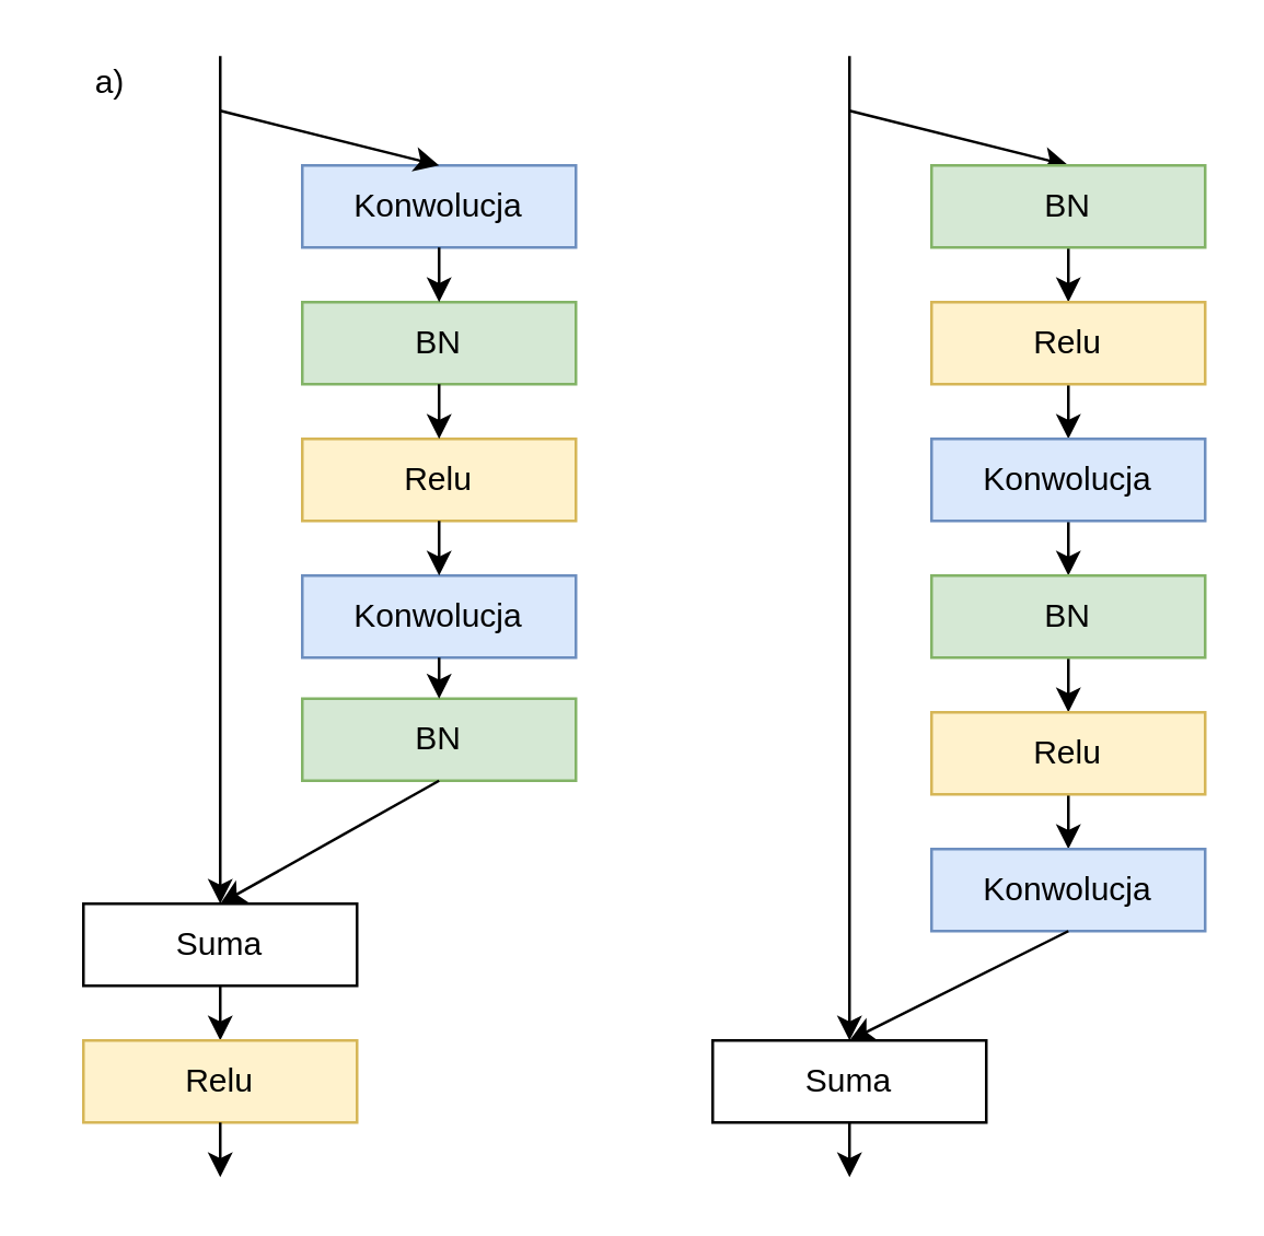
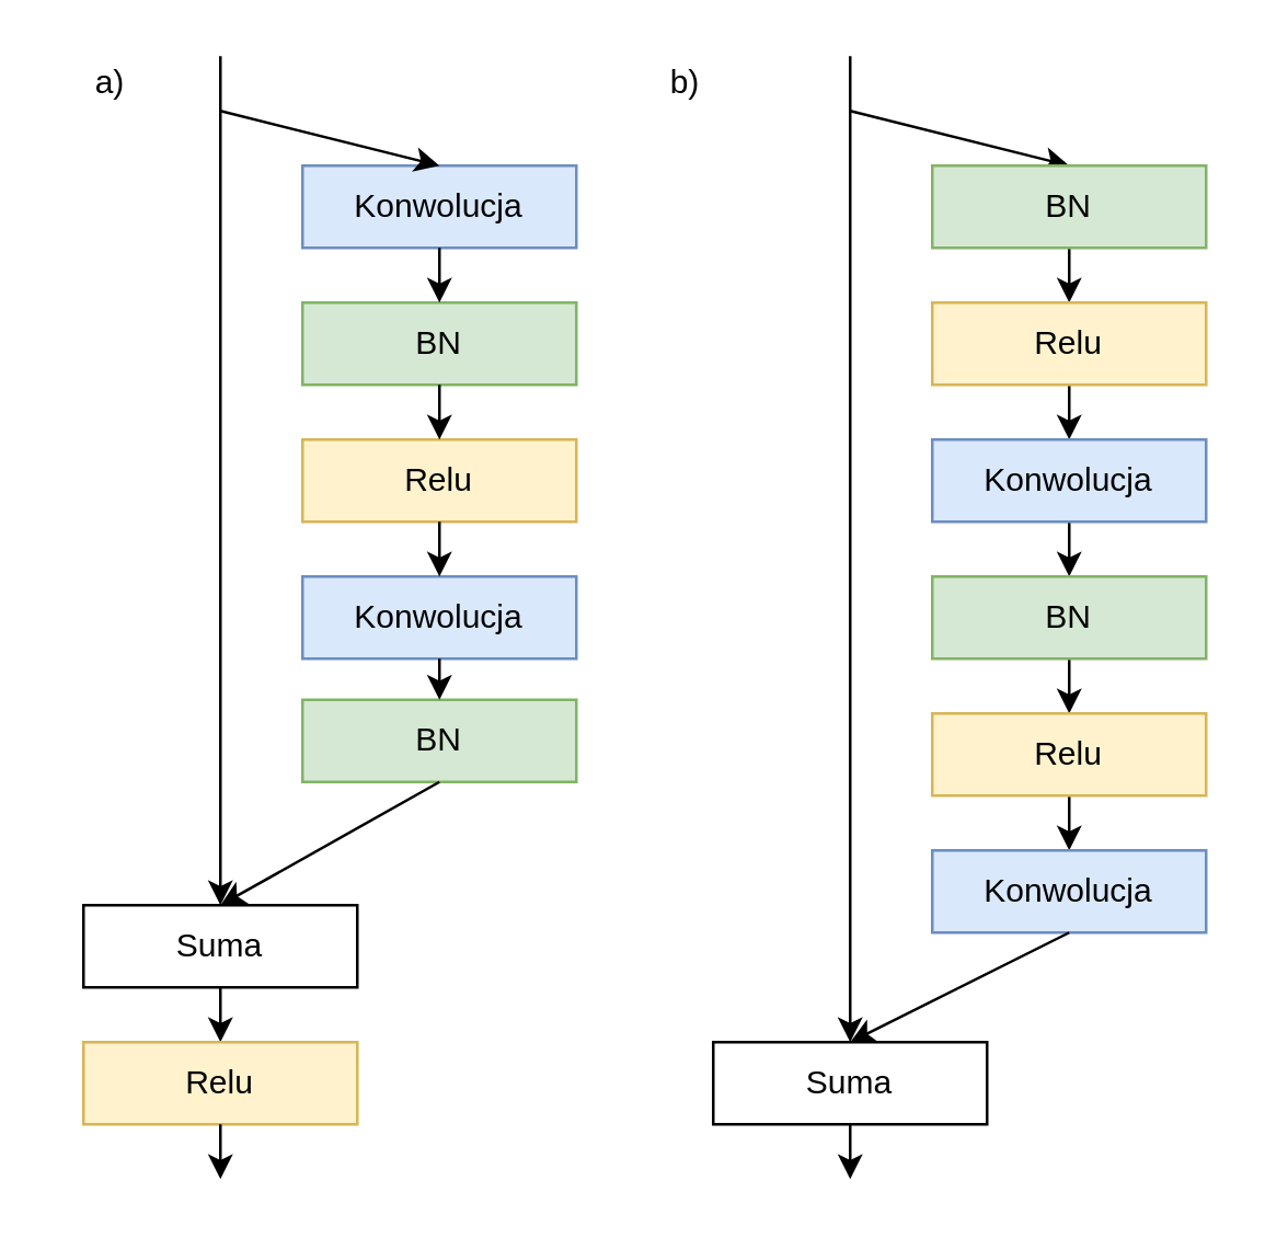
  <mxCell id="0" />
  <mxCell id="1" parent="0" />
  <mxCell id="2" value="" style="endArrow=classic;html=1;entryX=0.5;entryY=0;entryDx=0;entryDy=0;" edge="1" parent="1" target="3"><mxGeometry width="50" height="50" relative="1" as="geometry"><mxPoint x="80" as="sourcePoint" y="20" /><mxPoint x="80" y="335" as="targetPoint" /></mxGeometry></mxCell>
  <mxCell id="3" value="Suma" style="rounded=0;whiteSpace=wrap;html=1;" vertex="1" parent="1"><mxGeometry x="30" y="330" width="100" height="30" as="geometry" /></mxCell>
  <mxCell id="4" value="" style="endArrow=classic;html=1;exitX=0.5;exitY=1;exitDx=0;exitDy=0;" edge="1" parent="1" source="3"><mxGeometry width="50" height="50" relative="1" as="geometry"><mxPoint x="30" y="430" as="sourcePoint" /><mxPoint x="80" y="380" as="targetPoint" /></mxGeometry></mxCell>
  <mxCell id="5" value="Relu" style="rounded=0;whiteSpace=wrap;html=1;fillColor=#fff2cc;strokeColor=#d6b656;" vertex="1" parent="1"><mxGeometry x="30" y="380" width="100" height="30" as="geometry" /></mxCell>
  <mxCell id="6" value="" style="endArrow=classic;html=1;exitX=0.5;exitY=1;exitDx=0;exitDy=0;" edge="1" parent="1" source="5"><mxGeometry width="50" height="50" relative="1" as="geometry"><mxPoint x="30" y="480" as="sourcePoint" /><mxPoint x="80" y="430" as="targetPoint" /></mxGeometry></mxCell>
  <mxCell id="7" value="Konwolucja" style="rounded=0;whiteSpace=wrap;html=1;fillColor=#dae8fc;strokeColor=#6c8ebf;" vertex="1" parent="1"><mxGeometry x="110" y="60" width="100" height="30" as="geometry" /></mxCell>
  <mxCell id="8" value="BN" style="rounded=0;whiteSpace=wrap;html=1;fillColor=#d5e8d4;strokeColor=#82b366;" vertex="1" parent="1"><mxGeometry x="110" y="110" width="100" height="30" as="geometry" /></mxCell>
  <mxCell id="9" value="Relu" style="rounded=0;whiteSpace=wrap;html=1;fillColor=#fff2cc;strokeColor=#d6b656;" vertex="1" parent="1"><mxGeometry x="110" y="160" width="100" height="30" as="geometry" /></mxCell>
  <mxCell id="10" value="Konwolucja" style="rounded=0;whiteSpace=wrap;html=1;fillColor=#dae8fc;strokeColor=#6c8ebf;" vertex="1" parent="1"><mxGeometry x="110" y="210" width="100" height="30" as="geometry" /></mxCell>
  <mxCell id="11" value="BN" style="rounded=0;whiteSpace=wrap;html=1;fillColor=#d5e8d4;strokeColor=#82b366;" vertex="1" parent="1"><mxGeometry x="110" y="255" width="100" height="30" as="geometry" /></mxCell>
  <mxCell id="12" value="" style="endArrow=classic;html=1;exitX=0.5;exitY=1;exitDx=0;exitDy=0;entryX=0.5;entryY=0;entryDx=0;entryDy=0;" edge="1" parent="1" source="11" target="3"><mxGeometry width="50" height="50" relative="1" as="geometry"><mxPoint x="30" y="510" as="sourcePoint" /><mxPoint x="80" y="460" as="targetPoint" /></mxGeometry></mxCell>
  <mxCell id="13" value="" style="endArrow=classic;html=1;entryX=0.5;entryY=0;entryDx=0;entryDy=0;" edge="1" parent="1" target="7"><mxGeometry width="50" height="50" relative="1" as="geometry"><mxPoint x="80" y="40" as="sourcePoint" /><mxPoint x="80" y="460" as="targetPoint" /></mxGeometry></mxCell>
  <mxCell id="14" value="" style="endArrow=classic;html=1;exitX=0.5;exitY=1;exitDx=0;exitDy=0;entryX=0.5;entryY=0;entryDx=0;entryDy=0;" edge="1" parent="1" source="7" target="8"><mxGeometry width="50" height="50" relative="1" as="geometry"><mxPoint x="30" y="510" as="sourcePoint" /><mxPoint x="80" y="460" as="targetPoint" /></mxGeometry></mxCell>
  <mxCell id="15" value="" style="endArrow=classic;html=1;entryX=0.5;entryY=0;entryDx=0;entryDy=0;" edge="1" parent="1" target="9"><mxGeometry width="50" height="50" relative="1" as="geometry"><mxPoint x="160" y="140" as="sourcePoint" /><mxPoint x="160" y="150" as="targetPoint" /></mxGeometry></mxCell>
  <mxCell id="16" value="" style="endArrow=classic;html=1;exitX=0.5;exitY=1;exitDx=0;exitDy=0;" edge="1" parent="1" source="9" target="10"><mxGeometry width="50" height="50" relative="1" as="geometry"><mxPoint x="390" y="220" as="sourcePoint" /><mxPoint x="390" y="240" as="targetPoint" /></mxGeometry></mxCell>
  <mxCell id="17" value="" style="endArrow=classic;html=1;entryX=0.5;entryY=0;entryDx=0;entryDy=0;exitX=0.5;exitY=1;exitDx=0;exitDy=0;" edge="1" parent="1" source="10" target="11"><mxGeometry width="50" height="50" relative="1" as="geometry"><mxPoint x="270" y="260" as="sourcePoint" /><mxPoint x="270" y="280" as="targetPoint" /></mxGeometry></mxCell>
  <mxCell id="18" value="" style="endArrow=classic;html=1;entryX=0.5;entryY=0;entryDx=0;entryDy=0;" edge="1" target="31" parent="1"><mxGeometry width="50" height="50" relative="1" as="geometry"><mxPoint x="310" as="sourcePoint" y="20" /><mxPoint x="310" y="370" as="targetPoint" /><Array as="points"><mxPoint x="310" y="240" /></Array></mxGeometry></mxCell>
  <mxCell id="19" value="" style="endArrow=classic;html=1;entryX=0.5;entryY=0;entryDx=0;entryDy=0;" edge="1" parent="1"><mxGeometry width="50" height="50" relative="1" as="geometry"><mxPoint x="310" y="40" as="sourcePoint" /><mxPoint x="390" y="60" as="targetPoint" /></mxGeometry></mxCell>
  <mxCell id="20" value="" style="endArrow=classic;html=1;exitX=0.5;exitY=1;exitDx=0;exitDy=0;entryX=0.5;entryY=0;entryDx=0;entryDy=0;" edge="1" parent="1"><mxGeometry width="50" height="50" relative="1" as="geometry"><mxPoint x="390" y="90" as="sourcePoint" /><mxPoint x="390" y="110" as="targetPoint" /></mxGeometry></mxCell>
  <mxCell id="21" value="" style="endArrow=classic;html=1;entryX=0.5;entryY=0;entryDx=0;entryDy=0;" edge="1" parent="1"><mxGeometry width="50" height="50" relative="1" as="geometry"><mxPoint x="390" y="140" as="sourcePoint" /><mxPoint x="390" y="160" as="targetPoint" /></mxGeometry></mxCell>
  <mxCell id="22" value="" style="endArrow=classic;html=1;exitX=0.5;exitY=1;exitDx=0;exitDy=0;" edge="1" parent="1"><mxGeometry width="50" height="50" relative="1" as="geometry"><mxPoint x="390" y="190" as="sourcePoint" /><mxPoint x="390" y="210" as="targetPoint" /></mxGeometry></mxCell>
  <mxCell id="23" value="BN" style="rounded=0;whiteSpace=wrap;html=1;fillColor=#d5e8d4;strokeColor=#82b366;" vertex="1" parent="1"><mxGeometry x="340" y="60" width="100" height="30" as="geometry" /></mxCell>
  <mxCell id="24" value="Relu" style="rounded=0;whiteSpace=wrap;html=1;fillColor=#fff2cc;strokeColor=#d6b656;" vertex="1" parent="1"><mxGeometry x="340" y="110" width="100" height="30" as="geometry" /></mxCell>
  <mxCell id="25" value="Konwolucja" style="rounded=0;whiteSpace=wrap;html=1;fillColor=#dae8fc;strokeColor=#6c8ebf;" vertex="1" parent="1"><mxGeometry x="340" y="160" width="100" height="30" as="geometry" /></mxCell>
  <mxCell id="26" value="" style="endArrow=classic;html=1;exitX=0.5;exitY=1;exitDx=0;exitDy=0;entryX=0.5;entryY=0;entryDx=0;entryDy=0;" edge="1" parent="1"><mxGeometry width="50" height="50" relative="1" as="geometry"><mxPoint x="390" y="240" as="sourcePoint" /><mxPoint x="390" y="260" as="targetPoint" /></mxGeometry></mxCell>
  <mxCell id="27" value="" style="endArrow=classic;html=1;entryX=0.5;entryY=0;entryDx=0;entryDy=0;" edge="1" parent="1"><mxGeometry width="50" height="50" relative="1" as="geometry"><mxPoint x="390" y="290" as="sourcePoint" /><mxPoint x="390" y="310" as="targetPoint" /></mxGeometry></mxCell>
  <mxCell id="28" value="BN" style="rounded=0;whiteSpace=wrap;html=1;fillColor=#d5e8d4;strokeColor=#82b366;" vertex="1" parent="1"><mxGeometry x="340" y="210" width="100" height="30" as="geometry" /></mxCell>
  <mxCell id="29" value="Relu" style="rounded=0;whiteSpace=wrap;html=1;fillColor=#fff2cc;strokeColor=#d6b656;" vertex="1" parent="1"><mxGeometry x="340" y="260" width="100" height="30" as="geometry" /></mxCell>
  <mxCell id="30" value="Konwolucja" style="rounded=0;whiteSpace=wrap;html=1;fillColor=#dae8fc;strokeColor=#6c8ebf;" vertex="1" parent="1"><mxGeometry x="340" y="310" width="100" height="30" as="geometry" /></mxCell>
  <mxCell id="31" value="Suma" style="rounded=0;whiteSpace=wrap;html=1;" vertex="1" parent="1"><mxGeometry x="260" y="380" width="100" height="30" as="geometry" /></mxCell>
  <mxCell id="32" value="" style="endArrow=classic;html=1;exitX=0.5;exitY=1;exitDx=0;exitDy=0;entryX=0.5;entryY=0;entryDx=0;entryDy=0;" edge="1" parent="1" source="30" target="31"><mxGeometry width="50" height="50" relative="1" as="geometry"><mxPoint x="770" y="560" as="sourcePoint" /><mxPoint x="690" y="605" as="targetPoint" /></mxGeometry></mxCell>
  <mxCell id="33" value="" style="endArrow=classic;html=1;exitX=0.5;exitY=1;exitDx=0;exitDy=0;" edge="1" parent="1" source="31"><mxGeometry width="50" height="50" relative="1" as="geometry"><mxPoint x="530" y="360" as="sourcePoint" /><mxPoint x="310" y="430" as="targetPoint" /></mxGeometry></mxCell>
  <mxCell id="34" value="a)" style="text;html=1;strokeColor=none;fillColor=none;align=center;verticalAlign=middle;whiteSpace=wrap;rounded=0;" vertex="1" parent="1"><mxGeometry width="40" height="20" as="geometry" x="20" y="20" /></mxCell>
+ <mxCell id="35" value="b)" style="text;html=1;strokeColor=none;fillColor=none;align=center;verticalAlign=middle;whiteSpace=wrap;rounded=0;" vertex="1" parent="1"><mxGeometry x="230" width="40" height="20" as="geometry" y="20" /></mxCell>
